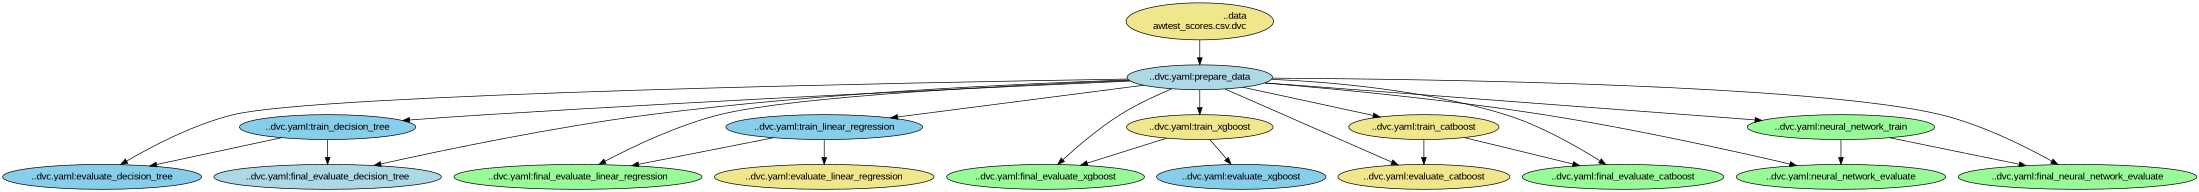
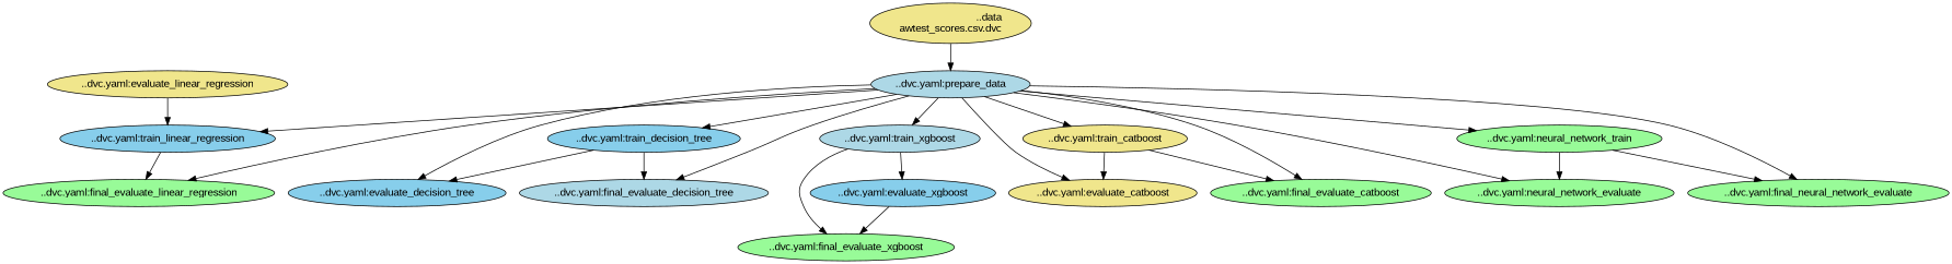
  strict digraph {
    fontname="Liberation Sans"
    node [fillcolor=palegreen fontname="Liberation Sans" style=filled]
    edge [fontname="Liberation Sans"]
    "..\dvc.yaml:prepare_data" [fillcolor=lightblue]
    "..\dvc.yaml:train_decision_tree" [fillcolor=skyblue]
    "..\dvc.yaml:evaluate_decision_tree" [fillcolor=skyblue]
    "..\dvc.yaml:final_evaluate_decision_tree" [fillcolor=lightblue]
    "..\dvc.yaml:train_linear_regression" [fillcolor=skyblue]
    "..\dvc.yaml:final_evaluate_linear_regression"
-   "..\dvc.yaml:train_xgboost" [fillcolor=khaki]
+   "..\dvc.yaml:train_xgboost" [fillcolor=lightblue]
    "..\dvc.yaml:final_evaluate_xgboost"
    "..\dvc.yaml:train_catboost" [fillcolor=khaki]
    "..\dvc.yaml:evaluate_catboost" [fillcolor=khaki]
    "..\dvc.yaml:final_evaluate_catboost"
    "..\dvc.yaml:neural_network_train"
    "..\dvc.yaml:neural_network_evaluate"
    "..\dvc.yaml:final_neural_network_evaluate"
    "..\dvc.yaml:evaluate_linear_regression" [fillcolor=khaki]
    "..\dvc.yaml:evaluate_xgboost" [fillcolor=skyblue]
    "..\data\raw\test_scores.csv.dvc" [fillcolor=khaki]
    "..\dvc.yaml:prepare_data" -> "..\dvc.yaml:train_decision_tree"
    "..\dvc.yaml:prepare_data" -> "..\dvc.yaml:evaluate_decision_tree"
    "..\dvc.yaml:prepare_data" -> "..\dvc.yaml:final_evaluate_decision_tree"
    "..\dvc.yaml:prepare_data" -> "..\dvc.yaml:train_linear_regression"
    "..\dvc.yaml:prepare_data" -> "..\dvc.yaml:final_evaluate_linear_regression"
    "..\dvc.yaml:prepare_data" -> "..\dvc.yaml:train_xgboost"
-   "..\dvc.yaml:prepare_data" -> "..\dvc.yaml:final_evaluate_xgboost"
+   "..\dvc.yaml:evaluate_xgboost" -> "..\dvc.yaml:final_evaluate_xgboost"
    "..\dvc.yaml:prepare_data" -> "..\dvc.yaml:train_catboost"
    "..\dvc.yaml:prepare_data" -> "..\dvc.yaml:evaluate_catboost"
    "..\dvc.yaml:prepare_data" -> "..\dvc.yaml:final_evaluate_catboost"
    "..\dvc.yaml:prepare_data" -> "..\dvc.yaml:neural_network_train"
    "..\dvc.yaml:prepare_data" -> "..\dvc.yaml:neural_network_evaluate"
    "..\dvc.yaml:prepare_data" -> "..\dvc.yaml:final_neural_network_evaluate"
    "..\dvc.yaml:train_decision_tree" -> "..\dvc.yaml:evaluate_decision_tree"
    "..\dvc.yaml:train_decision_tree" -> "..\dvc.yaml:final_evaluate_decision_tree"
    "..\dvc.yaml:train_linear_regression" -> "..\dvc.yaml:final_evaluate_linear_regression"
-   "..\dvc.yaml:train_linear_regression" -> "..\dvc.yaml:evaluate_linear_regression"
+   "..\dvc.yaml:evaluate_linear_regression" -> "..\dvc.yaml:train_linear_regression"
    "..\dvc.yaml:train_xgboost" -> "..\dvc.yaml:final_evaluate_xgboost"
    "..\dvc.yaml:train_xgboost" -> "..\dvc.yaml:evaluate_xgboost"
    "..\dvc.yaml:train_catboost" -> "..\dvc.yaml:evaluate_catboost"
    "..\dvc.yaml:train_catboost" -> "..\dvc.yaml:final_evaluate_catboost"
    "..\dvc.yaml:neural_network_train" -> "..\dvc.yaml:neural_network_evaluate"
    "..\dvc.yaml:neural_network_train" -> "..\dvc.yaml:final_neural_network_evaluate"
    "..\data\raw\test_scores.csv.dvc" -> "..\dvc.yaml:prepare_data"
  }
